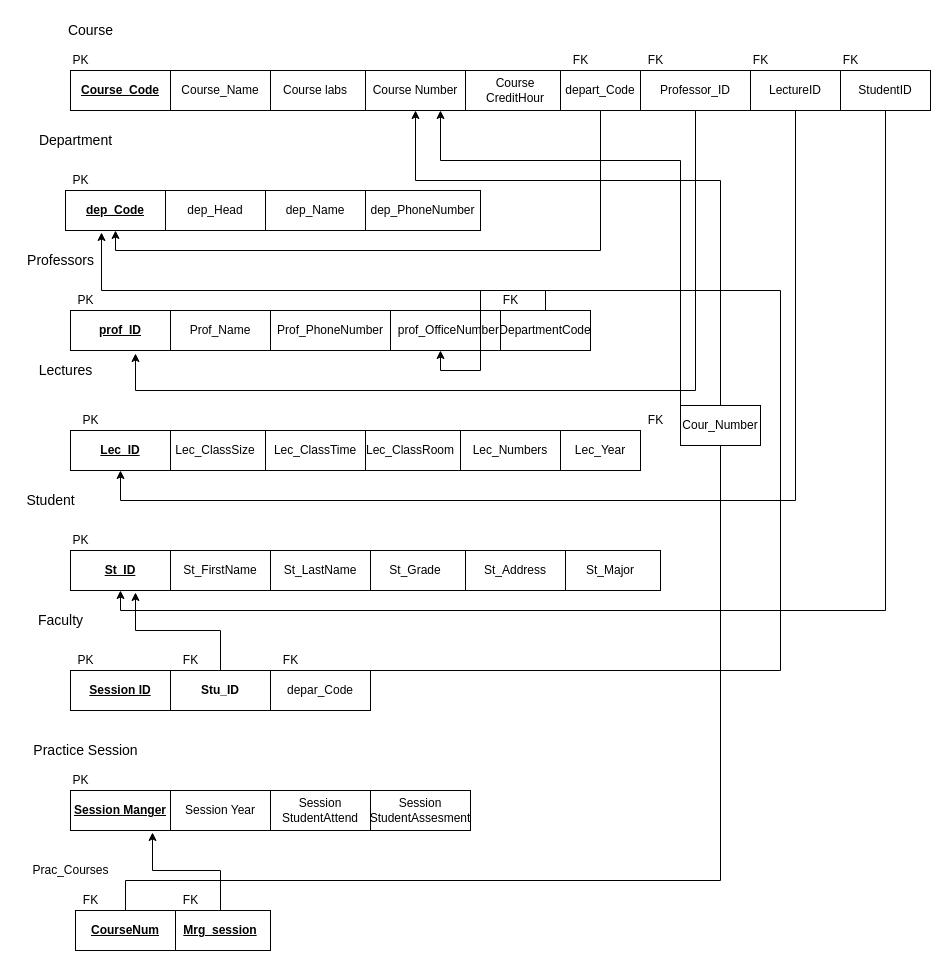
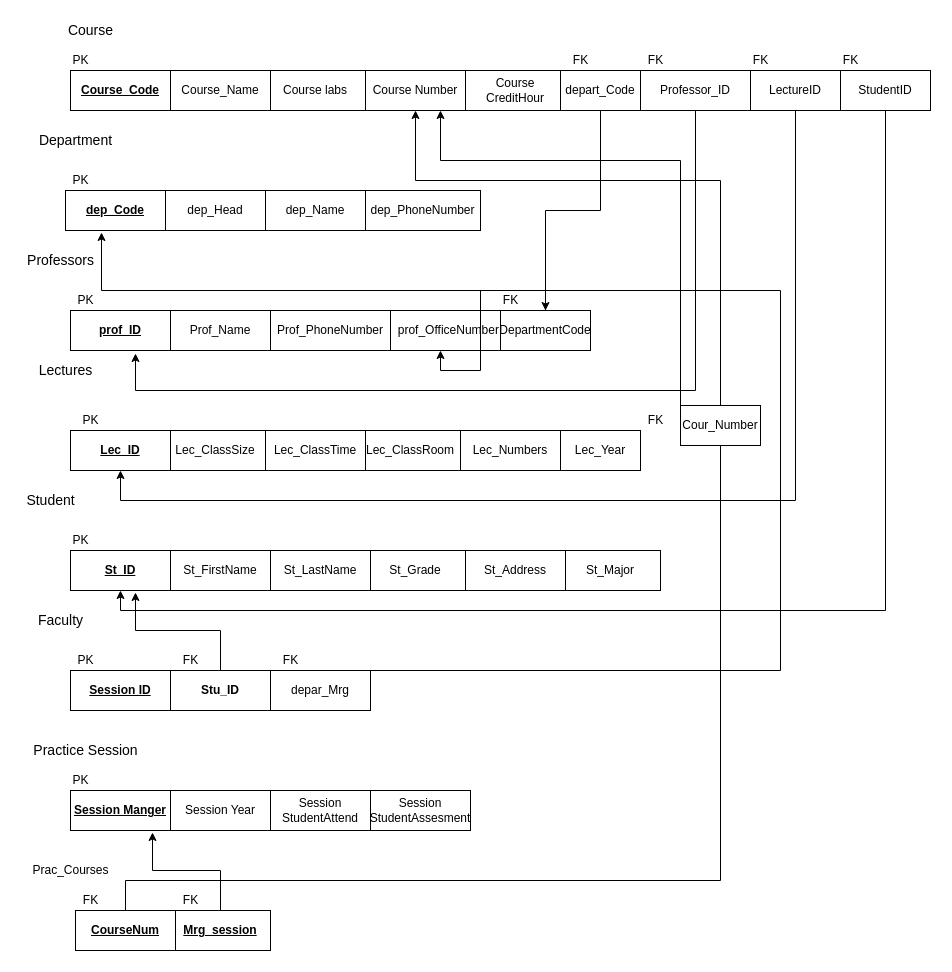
  <mxCell id="0" />
  <mxCell id="1" parent="0" />
  <mxCell id="2" value="&lt;u&gt;&lt;b&gt;Course_Code&lt;/b&gt;&lt;/u&gt;" style="whiteSpace=wrap;html=1;align=center;" parent="1" vertex="1"><mxGeometry x="70" y="70" width="100" height="40" as="geometry" /></mxCell>
  <mxCell id="3" value="&lt;font style=&quot;font-size: 14px&quot;&gt;Course&lt;/font&gt;" style="text;html=1;align=center;verticalAlign=middle;resizable=0;points=[];autosize=1;strokeColor=none;" parent="1" vertex="1"><mxGeometry x="60" y="20" width="60" height="20" as="geometry" /></mxCell>
  <mxCell id="4" value="Course CreditHour" style="whiteSpace=wrap;html=1;align=center;" parent="1" vertex="1"><mxGeometry x="465" y="70" width="100" height="40" as="geometry" /></mxCell>
  <mxCell id="5" value="Course Number" style="whiteSpace=wrap;html=1;align=center;" parent="1" vertex="1"><mxGeometry x="365" y="70" width="100" height="40" as="geometry" /></mxCell>
  <mxCell id="6" value="Course labs" style="whiteSpace=wrap;html=1;align=center;" parent="1" vertex="1"><mxGeometry x="265" y="70" width="100" height="40" as="geometry" /></mxCell>
  <mxCell id="7" value="Course_Name" style="whiteSpace=wrap;html=1;align=center;" parent="1" vertex="1"><mxGeometry x="170" y="70" width="100" height="40" as="geometry" /></mxCell>
  <mxCell id="8" value="&lt;font style=&quot;font-size: 14px&quot;&gt;Department&lt;/font&gt;" style="text;html=1;align=center;verticalAlign=middle;resizable=0;points=[];autosize=1;strokeColor=none;" parent="1" vertex="1"><mxGeometry x="30" y="130" width="90" height="20" as="geometry" /></mxCell>
  <mxCell id="9" value="dep_PhoneNumber" style="whiteSpace=wrap;html=1;align=center;" parent="1" vertex="1"><mxGeometry x="365" y="190" width="115" height="40" as="geometry" /></mxCell>
  <mxCell id="10" value="dep_Name" style="whiteSpace=wrap;html=1;align=center;" parent="1" vertex="1"><mxGeometry x="265" y="190" width="100" height="40" as="geometry" /></mxCell>
  <mxCell id="11" value="dep_Head" style="whiteSpace=wrap;html=1;align=center;" parent="1" vertex="1"><mxGeometry x="165" y="190" width="100" height="40" as="geometry" /></mxCell>
  <mxCell id="12" value="&lt;b&gt;&lt;u&gt;dep_Code&lt;/u&gt;&lt;/b&gt;" style="whiteSpace=wrap;html=1;align=center;" parent="1" vertex="1"><mxGeometry x="65" y="190" width="100" height="40" as="geometry" /></mxCell>
  <mxCell id="13" value="&lt;font style=&quot;font-size: 14px&quot;&gt;Professors&lt;/font&gt;" style="text;html=1;align=center;verticalAlign=middle;resizable=0;points=[];autosize=1;strokeColor=none;" parent="1" vertex="1"><mxGeometry x="20" y="250" width="80" height="20" as="geometry" /></mxCell>
  <mxCell id="14" value="&amp;nbsp; &amp;nbsp; &amp;nbsp;prof_OfficeNumber" style="whiteSpace=wrap;html=1;align=center;" parent="1" vertex="1"><mxGeometry x="370" y="310" width="140" height="40" as="geometry" /></mxCell>
  <mxCell id="15" value="Prof_PhoneNumber" style="whiteSpace=wrap;html=1;align=center;" parent="1" vertex="1"><mxGeometry x="270" y="310" width="120" height="40" as="geometry" /></mxCell>
  <mxCell id="16" value="Prof_Name" style="whiteSpace=wrap;html=1;align=center;" parent="1" vertex="1"><mxGeometry x="170" y="310" width="100" height="40" as="geometry" /></mxCell>
  <mxCell id="17" value="&lt;b&gt;&lt;u&gt;prof_ID&lt;/u&gt;&lt;/b&gt;" style="whiteSpace=wrap;html=1;align=center;" parent="1" vertex="1"><mxGeometry x="70" y="310" width="100" height="40" as="geometry" /></mxCell>
  <mxCell id="18" value="&lt;font style=&quot;font-size: 14px&quot;&gt;Lectures&lt;/font&gt;" style="text;html=1;align=center;verticalAlign=middle;resizable=0;points=[];autosize=1;strokeColor=none;" parent="1" vertex="1"><mxGeometry x="30" y="360" width="70" height="20" as="geometry" /></mxCell>
  <mxCell id="19" value="Lec_Numbers" style="whiteSpace=wrap;html=1;align=center;" parent="1" vertex="1"><mxGeometry x="460" y="430" width="100" height="40" as="geometry" /></mxCell>
  <mxCell id="20" value="Lec_ClassRoom" style="whiteSpace=wrap;html=1;align=center;" parent="1" vertex="1"><mxGeometry x="360" y="430" width="100" height="40" as="geometry" /></mxCell>
  <mxCell id="21" value="Lec_ClassTime" style="whiteSpace=wrap;html=1;align=center;" parent="1" vertex="1"><mxGeometry x="265" y="430" width="100" height="40" as="geometry" /></mxCell>
  <mxCell id="22" value="Lec_ClassSize" style="whiteSpace=wrap;html=1;align=center;" parent="1" vertex="1"><mxGeometry x="165" y="430" width="100" height="40" as="geometry" /></mxCell>
  <mxCell id="23" value="&lt;b&gt;&lt;u&gt;Lec_ID&lt;/u&gt;&lt;/b&gt;" style="whiteSpace=wrap;html=1;align=center;" parent="1" vertex="1"><mxGeometry x="70" y="430" width="100" height="40" as="geometry" /></mxCell>
  <mxCell id="24" value="&lt;font style=&quot;font-size: 14px&quot;&gt;Student&lt;/font&gt;" style="text;html=1;align=center;verticalAlign=middle;resizable=0;points=[];autosize=1;strokeColor=none;" parent="1" vertex="1"><mxGeometry x="20" y="490" width="60" height="20" as="geometry" /></mxCell>
  <mxCell id="25" value="St_Major" style="whiteSpace=wrap;html=1;align=center;" parent="1" vertex="1"><mxGeometry x="560" y="550" width="100" height="40" as="geometry" /></mxCell>
  <mxCell id="26" value="St_Address" style="whiteSpace=wrap;html=1;align=center;" parent="1" vertex="1"><mxGeometry x="465" y="550" width="100" height="40" as="geometry" /></mxCell>
  <mxCell id="27" value="St_Grade" style="whiteSpace=wrap;html=1;align=center;" parent="1" vertex="1"><mxGeometry x="365" y="550" width="100" height="40" as="geometry" /></mxCell>
  <mxCell id="28" value="St_LastName" style="whiteSpace=wrap;html=1;align=center;" parent="1" vertex="1"><mxGeometry x="270" y="550" width="100" height="40" as="geometry" /></mxCell>
  <mxCell id="29" value="St_FirstName" style="whiteSpace=wrap;html=1;align=center;" parent="1" vertex="1"><mxGeometry x="170" y="550" width="100" height="40" as="geometry" /></mxCell>
  <mxCell id="30" value="&lt;b&gt;&lt;u&gt;St_ID&lt;/u&gt;&lt;/b&gt;" style="whiteSpace=wrap;html=1;align=center;" parent="1" vertex="1"><mxGeometry x="70" y="550" width="100" height="40" as="geometry" /></mxCell>
  <mxCell id="31" value="&lt;font style=&quot;font-size: 14px&quot;&gt;Faculty&lt;/font&gt;" style="text;html=1;align=center;verticalAlign=middle;resizable=0;points=[];autosize=1;strokeColor=none;" parent="1" vertex="1"><mxGeometry x="30" y="610" width="60" height="20" as="geometry" /></mxCell>
  <mxCell id="32" style="edgeStyle=orthogonalEdgeStyle;rounded=0;orthogonalLoop=1;jettySize=auto;html=1;exitX=0.5;exitY=0;exitDx=0;exitDy=0;entryX=0.65;entryY=1.05;entryDx=0;entryDy=0;entryPerimeter=0;" parent="1" source="33" target="30" edge="1"><mxGeometry relative="1" as="geometry" /></mxCell>
  <mxCell id="33" value="&lt;b&gt;Stu_ID&lt;/b&gt;" style="whiteSpace=wrap;html=1;align=center;" parent="1" vertex="1"><mxGeometry x="170" y="670" width="100" height="40" as="geometry" /></mxCell>
  <mxCell id="34" value="&lt;b&gt;&lt;u&gt;Session ID&lt;/u&gt;&lt;/b&gt;" style="whiteSpace=wrap;html=1;align=center;" parent="1" vertex="1"><mxGeometry x="70" y="670" width="100" height="40" as="geometry" /></mxCell>
  <mxCell id="35" value="&lt;font style=&quot;font-size: 14px&quot;&gt;Practice Session&lt;/font&gt;" style="text;html=1;align=center;verticalAlign=middle;resizable=0;points=[];autosize=1;strokeColor=none;" parent="1" vertex="1"><mxGeometry x="25" y="740" width="120" height="20" as="geometry" /></mxCell>
  <mxCell id="36" value="Session StudentAssesment" style="whiteSpace=wrap;html=1;align=center;" parent="1" vertex="1"><mxGeometry x="370" y="790" width="100" height="40" as="geometry" /></mxCell>
  <mxCell id="37" value="Session StudentAttend" style="whiteSpace=wrap;html=1;align=center;" parent="1" vertex="1"><mxGeometry x="270" y="790" width="100" height="40" as="geometry" /></mxCell>
  <mxCell id="38" value="Session Year" style="whiteSpace=wrap;html=1;align=center;" parent="1" vertex="1"><mxGeometry x="170" y="790" width="100" height="40" as="geometry" /></mxCell>
  <mxCell id="39" value="&lt;b&gt;&lt;u&gt;Session Manger&lt;/u&gt;&lt;/b&gt;" style="whiteSpace=wrap;html=1;align=center;" parent="1" vertex="1"><mxGeometry x="70" y="790" width="100" height="40" as="geometry" /></mxCell>
  <mxCell id="40" value="PK" style="text;html=1;align=center;verticalAlign=middle;resizable=0;points=[];autosize=1;strokeColor=none;" parent="1" vertex="1"><mxGeometry x="65" y="50" width="30" height="20" as="geometry" /></mxCell>
  <mxCell id="41" value="PK" style="text;html=1;align=center;verticalAlign=middle;resizable=0;points=[];autosize=1;strokeColor=none;" parent="1" vertex="1"><mxGeometry x="65" y="170" width="30" height="20" as="geometry" /></mxCell>
  <mxCell id="42" value="PK" style="text;html=1;align=center;verticalAlign=middle;resizable=0;points=[];autosize=1;strokeColor=none;" parent="1" vertex="1"><mxGeometry x="70" y="290" width="30" height="20" as="geometry" /></mxCell>
  <mxCell id="43" value="PK" style="text;html=1;align=center;verticalAlign=middle;resizable=0;points=[];autosize=1;strokeColor=none;" parent="1" vertex="1"><mxGeometry x="65" y="530" width="30" height="20" as="geometry" /></mxCell>
  <mxCell id="44" value="PK" style="text;html=1;align=center;verticalAlign=middle;resizable=0;points=[];autosize=1;strokeColor=none;" parent="1" vertex="1"><mxGeometry x="70" y="650" width="30" height="20" as="geometry" /></mxCell>
  <mxCell id="45" value="FK" style="text;html=1;align=center;verticalAlign=middle;resizable=0;points=[];autosize=1;strokeColor=none;" parent="1" vertex="1"><mxGeometry x="175" y="650" width="30" height="20" as="geometry" /></mxCell>
  <mxCell id="46" value="PK" style="text;html=1;align=center;verticalAlign=middle;resizable=0;points=[];autosize=1;strokeColor=none;" parent="1" vertex="1"><mxGeometry x="65" y="770" width="30" height="20" as="geometry" /></mxCell>
- <mxCell id="47" style="edgeStyle=orthogonalEdgeStyle;rounded=0;orthogonalLoop=1;jettySize=auto;html=1;exitX=0.5;exitY=1;exitDx=0;exitDy=0;entryX=0.5;entryY=1;entryDx=0;entryDy=0;" parent="1" source="48" target="12" edge="1"><mxGeometry relative="1" as="geometry" /></mxCell>
+ <mxCell id="47" style="edgeStyle=orthogonalEdgeStyle;rounded=0;orthogonalLoop=1;jettySize=auto;html=1;exitX=0.5;exitY=1;exitDx=0;exitDy=0;" parent="1" source="48" target="61" edge="1"><mxGeometry relative="1" as="geometry" /></mxCell>
  <mxCell id="48" value="depart_Code" style="whiteSpace=wrap;html=1;" parent="1" vertex="1"><mxGeometry x="560" y="70" width="80" height="40" as="geometry" /></mxCell>
  <mxCell id="49" value="FK" style="text;html=1;align=center;verticalAlign=middle;resizable=0;points=[];autosize=1;strokeColor=none;" parent="1" vertex="1"><mxGeometry x="565" y="50" width="30" height="20" as="geometry" /></mxCell>
  <mxCell id="50" style="edgeStyle=orthogonalEdgeStyle;rounded=0;orthogonalLoop=1;jettySize=auto;html=1;exitX=0.5;exitY=1;exitDx=0;exitDy=0;entryX=0.65;entryY=1.075;entryDx=0;entryDy=0;entryPerimeter=0;" parent="1" source="51" target="17" edge="1"><mxGeometry relative="1" as="geometry"><Array as="points"><mxPoint x="695" y="390" /><mxPoint x="135" y="390" /></Array></mxGeometry></mxCell>
  <mxCell id="51" value="Professor_ID" style="whiteSpace=wrap;html=1;" parent="1" vertex="1"><mxGeometry x="640" y="70" width="110" height="40" as="geometry" /></mxCell>
  <mxCell id="52" value="FK" style="text;html=1;align=center;verticalAlign=middle;resizable=0;points=[];autosize=1;strokeColor=none;" parent="1" vertex="1"><mxGeometry x="640" y="50" width="30" height="20" as="geometry" /></mxCell>
  <mxCell id="53" value="Lec_Year" style="whiteSpace=wrap;html=1;" parent="1" vertex="1"><mxGeometry x="560" y="430" width="80" height="40" as="geometry" /></mxCell>
  <mxCell id="54" style="edgeStyle=orthogonalEdgeStyle;rounded=0;orthogonalLoop=1;jettySize=auto;html=1;exitX=0.5;exitY=1;exitDx=0;exitDy=0;" parent="1" source="55" edge="1"><mxGeometry relative="1" as="geometry"><Array as="points"><mxPoint x="795" y="500" /><mxPoint x="120" y="500" /></Array><mxPoint x="120" y="470" as="targetPoint" /></mxGeometry></mxCell>
  <mxCell id="55" value="LectureID" style="whiteSpace=wrap;html=1;" parent="1" vertex="1"><mxGeometry x="750" y="70" width="90" height="40" as="geometry" /></mxCell>
  <mxCell id="56" style="edgeStyle=orthogonalEdgeStyle;rounded=0;orthogonalLoop=1;jettySize=auto;html=1;exitX=0.5;exitY=1;exitDx=0;exitDy=0;entryX=0.5;entryY=1;entryDx=0;entryDy=0;" parent="1" source="57" target="30" edge="1"><mxGeometry relative="1" as="geometry" /></mxCell>
  <mxCell id="57" value="StudentID" style="whiteSpace=wrap;html=1;" parent="1" vertex="1"><mxGeometry x="840" y="70" width="90" height="40" as="geometry" /></mxCell>
  <mxCell id="58" value="FK" style="text;html=1;align=center;verticalAlign=middle;resizable=0;points=[];autosize=1;strokeColor=none;" parent="1" vertex="1"><mxGeometry x="745" y="50" width="30" height="20" as="geometry" /></mxCell>
  <mxCell id="59" value="FK" style="text;html=1;align=center;verticalAlign=middle;resizable=0;points=[];autosize=1;strokeColor=none;" parent="1" vertex="1"><mxGeometry x="835" y="50" width="30" height="20" as="geometry" /></mxCell>
  <mxCell id="60" style="edgeStyle=orthogonalEdgeStyle;rounded=0;orthogonalLoop=1;jettySize=auto;html=1;exitX=0.5;exitY=0;exitDx=0;exitDy=0;" parent="1" source="61" target="14" edge="1"><mxGeometry relative="1" as="geometry" /></mxCell>
  <mxCell id="61" value="DepartmentCode" style="whiteSpace=wrap;html=1;" parent="1" vertex="1"><mxGeometry x="500" y="310" width="90" height="40" as="geometry" /></mxCell>
  <mxCell id="62" value="FK" style="text;html=1;align=center;verticalAlign=middle;resizable=0;points=[];autosize=1;strokeColor=none;" parent="1" vertex="1"><mxGeometry x="495" y="290" width="30" height="20" as="geometry" /></mxCell>
  <mxCell id="63" style="edgeStyle=orthogonalEdgeStyle;rounded=0;orthogonalLoop=1;jettySize=auto;html=1;exitX=0.5;exitY=0;exitDx=0;exitDy=0;entryX=0.36;entryY=1.05;entryDx=0;entryDy=0;entryPerimeter=0;" parent="1" source="64" target="12" edge="1"><mxGeometry relative="1" as="geometry"><Array as="points"><mxPoint x="780" y="670" /><mxPoint x="780" y="290" /><mxPoint x="101" y="290" /></Array></mxGeometry></mxCell>
- <mxCell id="64" value="depar_Code" style="whiteSpace=wrap;html=1;" parent="1" vertex="1"><mxGeometry x="270" y="670" width="100" height="40" as="geometry" /></mxCell>
+ <mxCell id="64" value="depar_Mrg" style="whiteSpace=wrap;html=1;" parent="1" vertex="1"><mxGeometry x="270" y="670" width="100" height="40" as="geometry" /></mxCell>
  <mxCell id="65" value="FK" style="text;html=1;align=center;verticalAlign=middle;resizable=0;points=[];autosize=1;strokeColor=none;" parent="1" vertex="1"><mxGeometry x="275" y="650" width="30" height="20" as="geometry" /></mxCell>
  <mxCell id="66" value="Prac_Courses" style="text;html=1;align=center;verticalAlign=middle;resizable=0;points=[];autosize=1;strokeColor=none;" parent="1" vertex="1"><mxGeometry x="25" y="860" width="90" height="20" as="geometry" /></mxCell>
  <mxCell id="67" style="edgeStyle=orthogonalEdgeStyle;rounded=0;orthogonalLoop=1;jettySize=auto;html=1;exitX=0.5;exitY=0;exitDx=0;exitDy=0;entryX=0.82;entryY=1.05;entryDx=0;entryDy=0;entryPerimeter=0;" parent="1" source="68" target="39" edge="1"><mxGeometry relative="1" as="geometry" /></mxCell>
  <mxCell id="68" value="&lt;b&gt;&lt;u&gt;Mrg_session&lt;/u&gt;&lt;/b&gt;" style="whiteSpace=wrap;html=1;align=center;" parent="1" vertex="1"><mxGeometry x="170" y="910" width="100" height="40" as="geometry" /></mxCell>
  <mxCell id="69" style="edgeStyle=orthogonalEdgeStyle;rounded=0;orthogonalLoop=1;jettySize=auto;html=1;exitX=0.5;exitY=0;exitDx=0;exitDy=0;entryX=0.5;entryY=1;entryDx=0;entryDy=0;" parent="1" source="70" target="5" edge="1"><mxGeometry relative="1" as="geometry"><Array as="points"><mxPoint x="125" y="880" /><mxPoint x="720" y="880" /><mxPoint x="720" y="180" /><mxPoint x="415" y="180" /></Array></mxGeometry></mxCell>
  <mxCell id="70" value="&lt;b&gt;&lt;u&gt;CourseNum&lt;/u&gt;&lt;/b&gt;" style="whiteSpace=wrap;html=1;align=center;" parent="1" vertex="1"><mxGeometry x="75" y="910" width="100" height="40" as="geometry" /></mxCell>
  <mxCell id="71" value="FK" style="text;html=1;align=center;verticalAlign=middle;resizable=0;points=[];autosize=1;strokeColor=none;" parent="1" vertex="1"><mxGeometry x="75" y="890" width="30" height="20" as="geometry" /></mxCell>
  <mxCell id="72" value="FK" style="text;html=1;align=center;verticalAlign=middle;resizable=0;points=[];autosize=1;strokeColor=none;" parent="1" vertex="1"><mxGeometry x="175" y="890" width="30" height="20" as="geometry" /></mxCell>
  <mxCell id="73" value="PK" style="text;html=1;align=center;verticalAlign=middle;resizable=0;points=[];autosize=1;strokeColor=none;" parent="1" vertex="1"><mxGeometry x="75" y="410" width="30" height="20" as="geometry" /></mxCell>
  <mxCell id="74" style="edgeStyle=orthogonalEdgeStyle;rounded=0;orthogonalLoop=1;jettySize=auto;html=1;exitX=0.5;exitY=0;exitDx=0;exitDy=0;entryX=0.75;entryY=1;entryDx=0;entryDy=0;" parent="1" source="75" target="5" edge="1"><mxGeometry relative="1" as="geometry"><Array as="points"><mxPoint x="680" y="160" /><mxPoint x="440" y="160" /></Array></mxGeometry></mxCell>
  <mxCell id="75" value="Cour_Number" style="whiteSpace=wrap;html=1;" parent="1" vertex="1"><mxGeometry x="680" y="405" width="80" height="40" as="geometry" /></mxCell>
  <mxCell id="76" value="FK" style="text;html=1;align=center;verticalAlign=middle;resizable=0;points=[];autosize=1;strokeColor=none;" parent="1" vertex="1"><mxGeometry x="640" y="410" width="30" height="20" as="geometry" /></mxCell>
